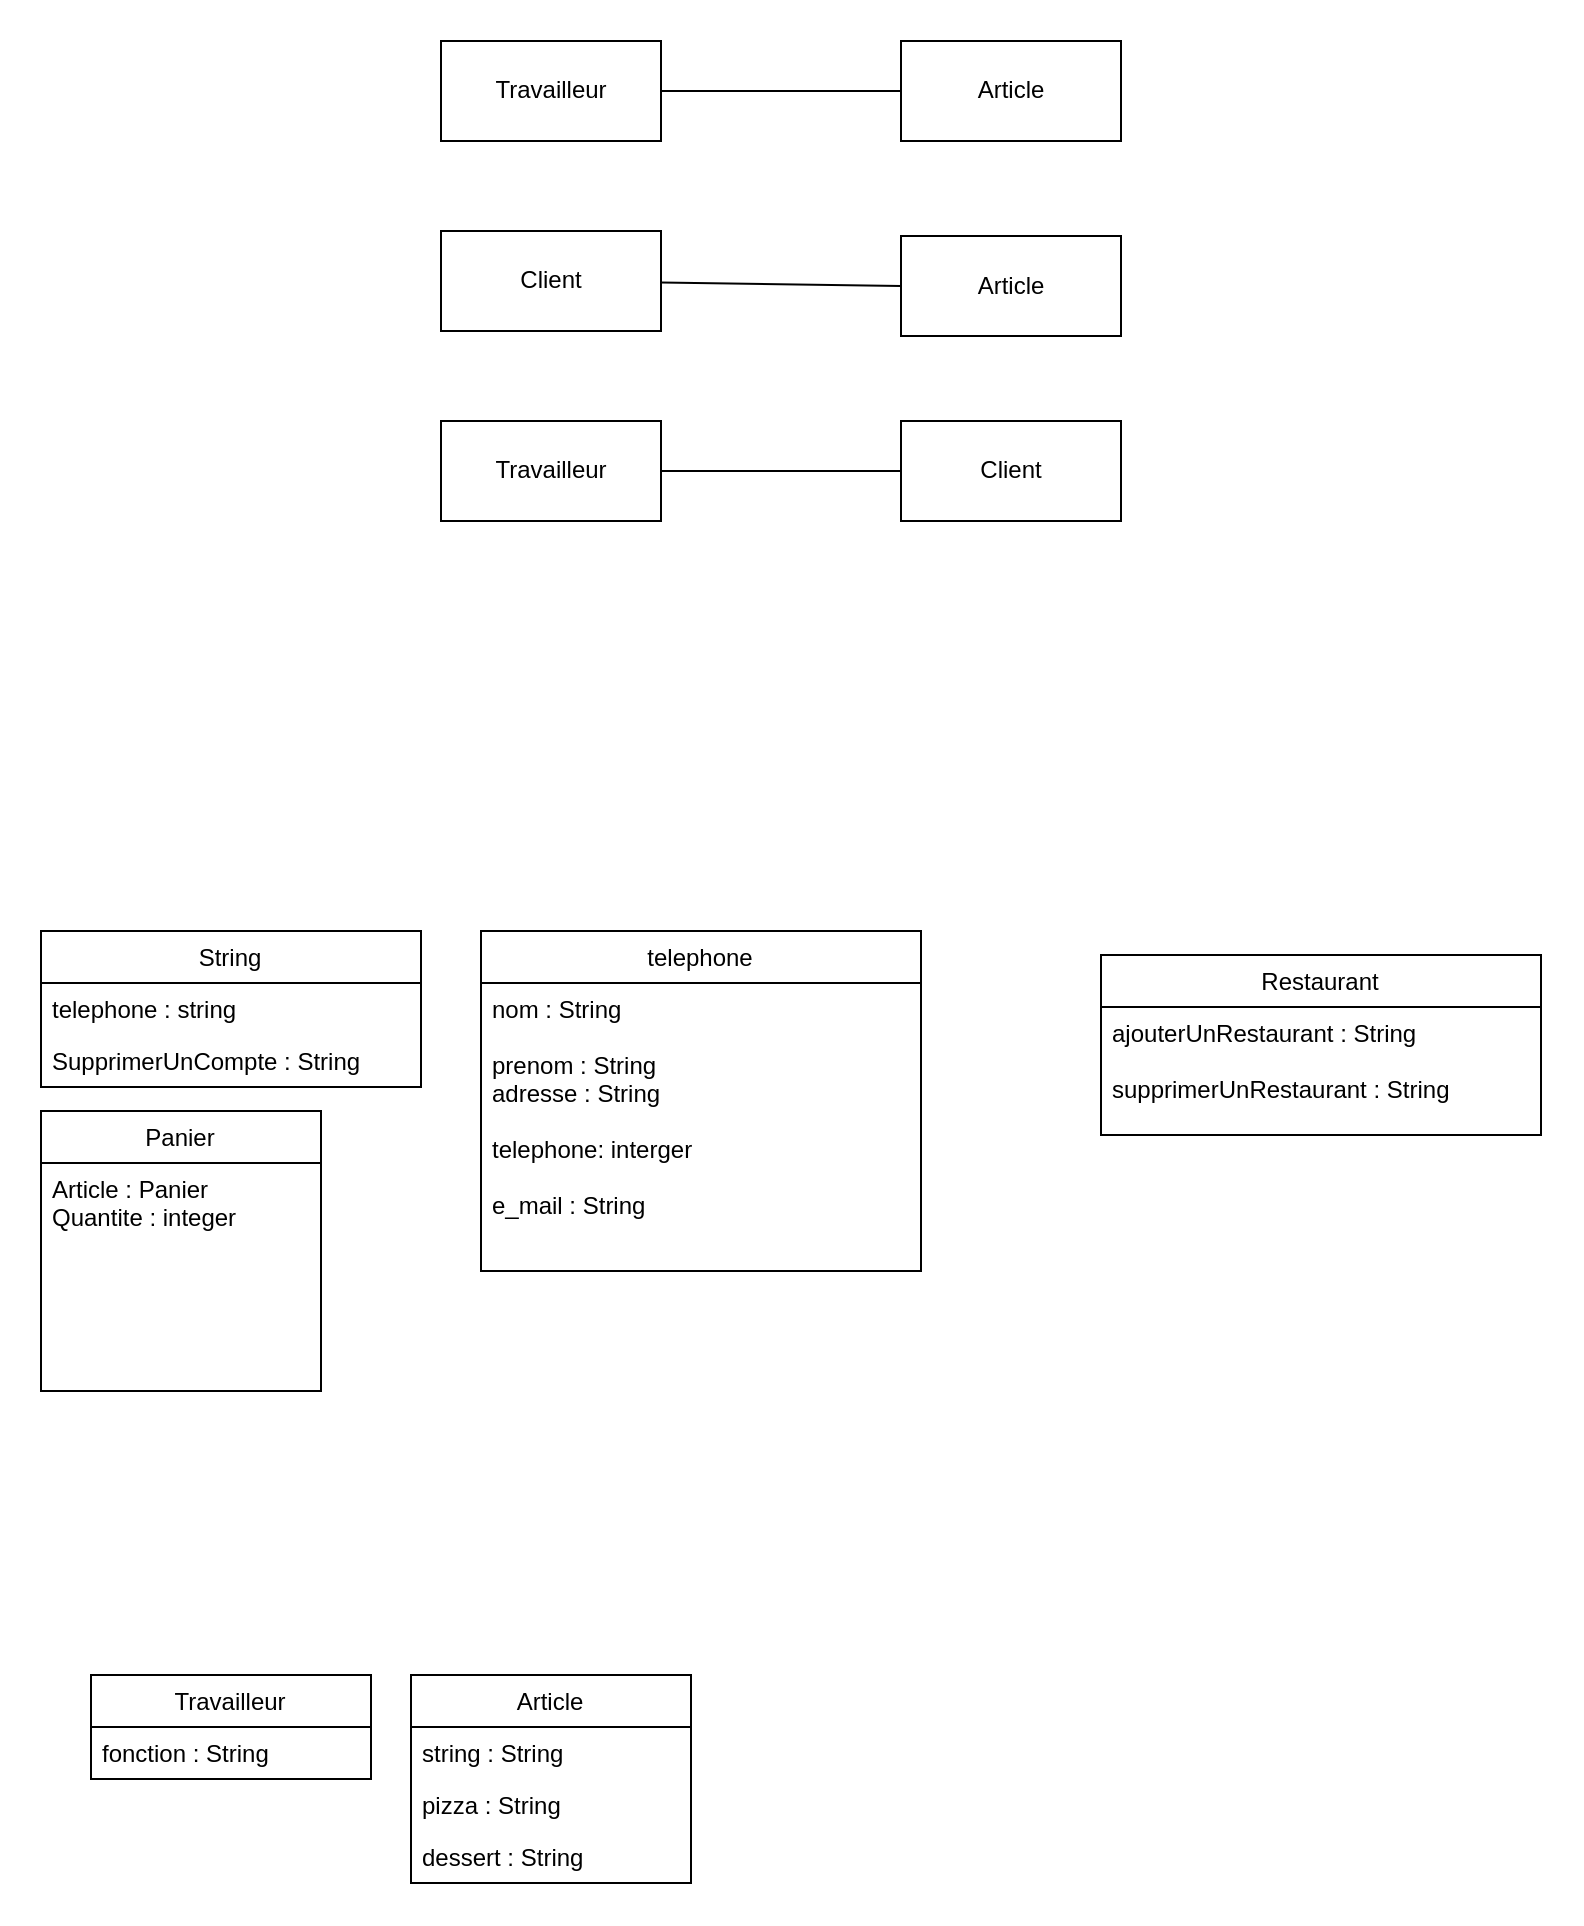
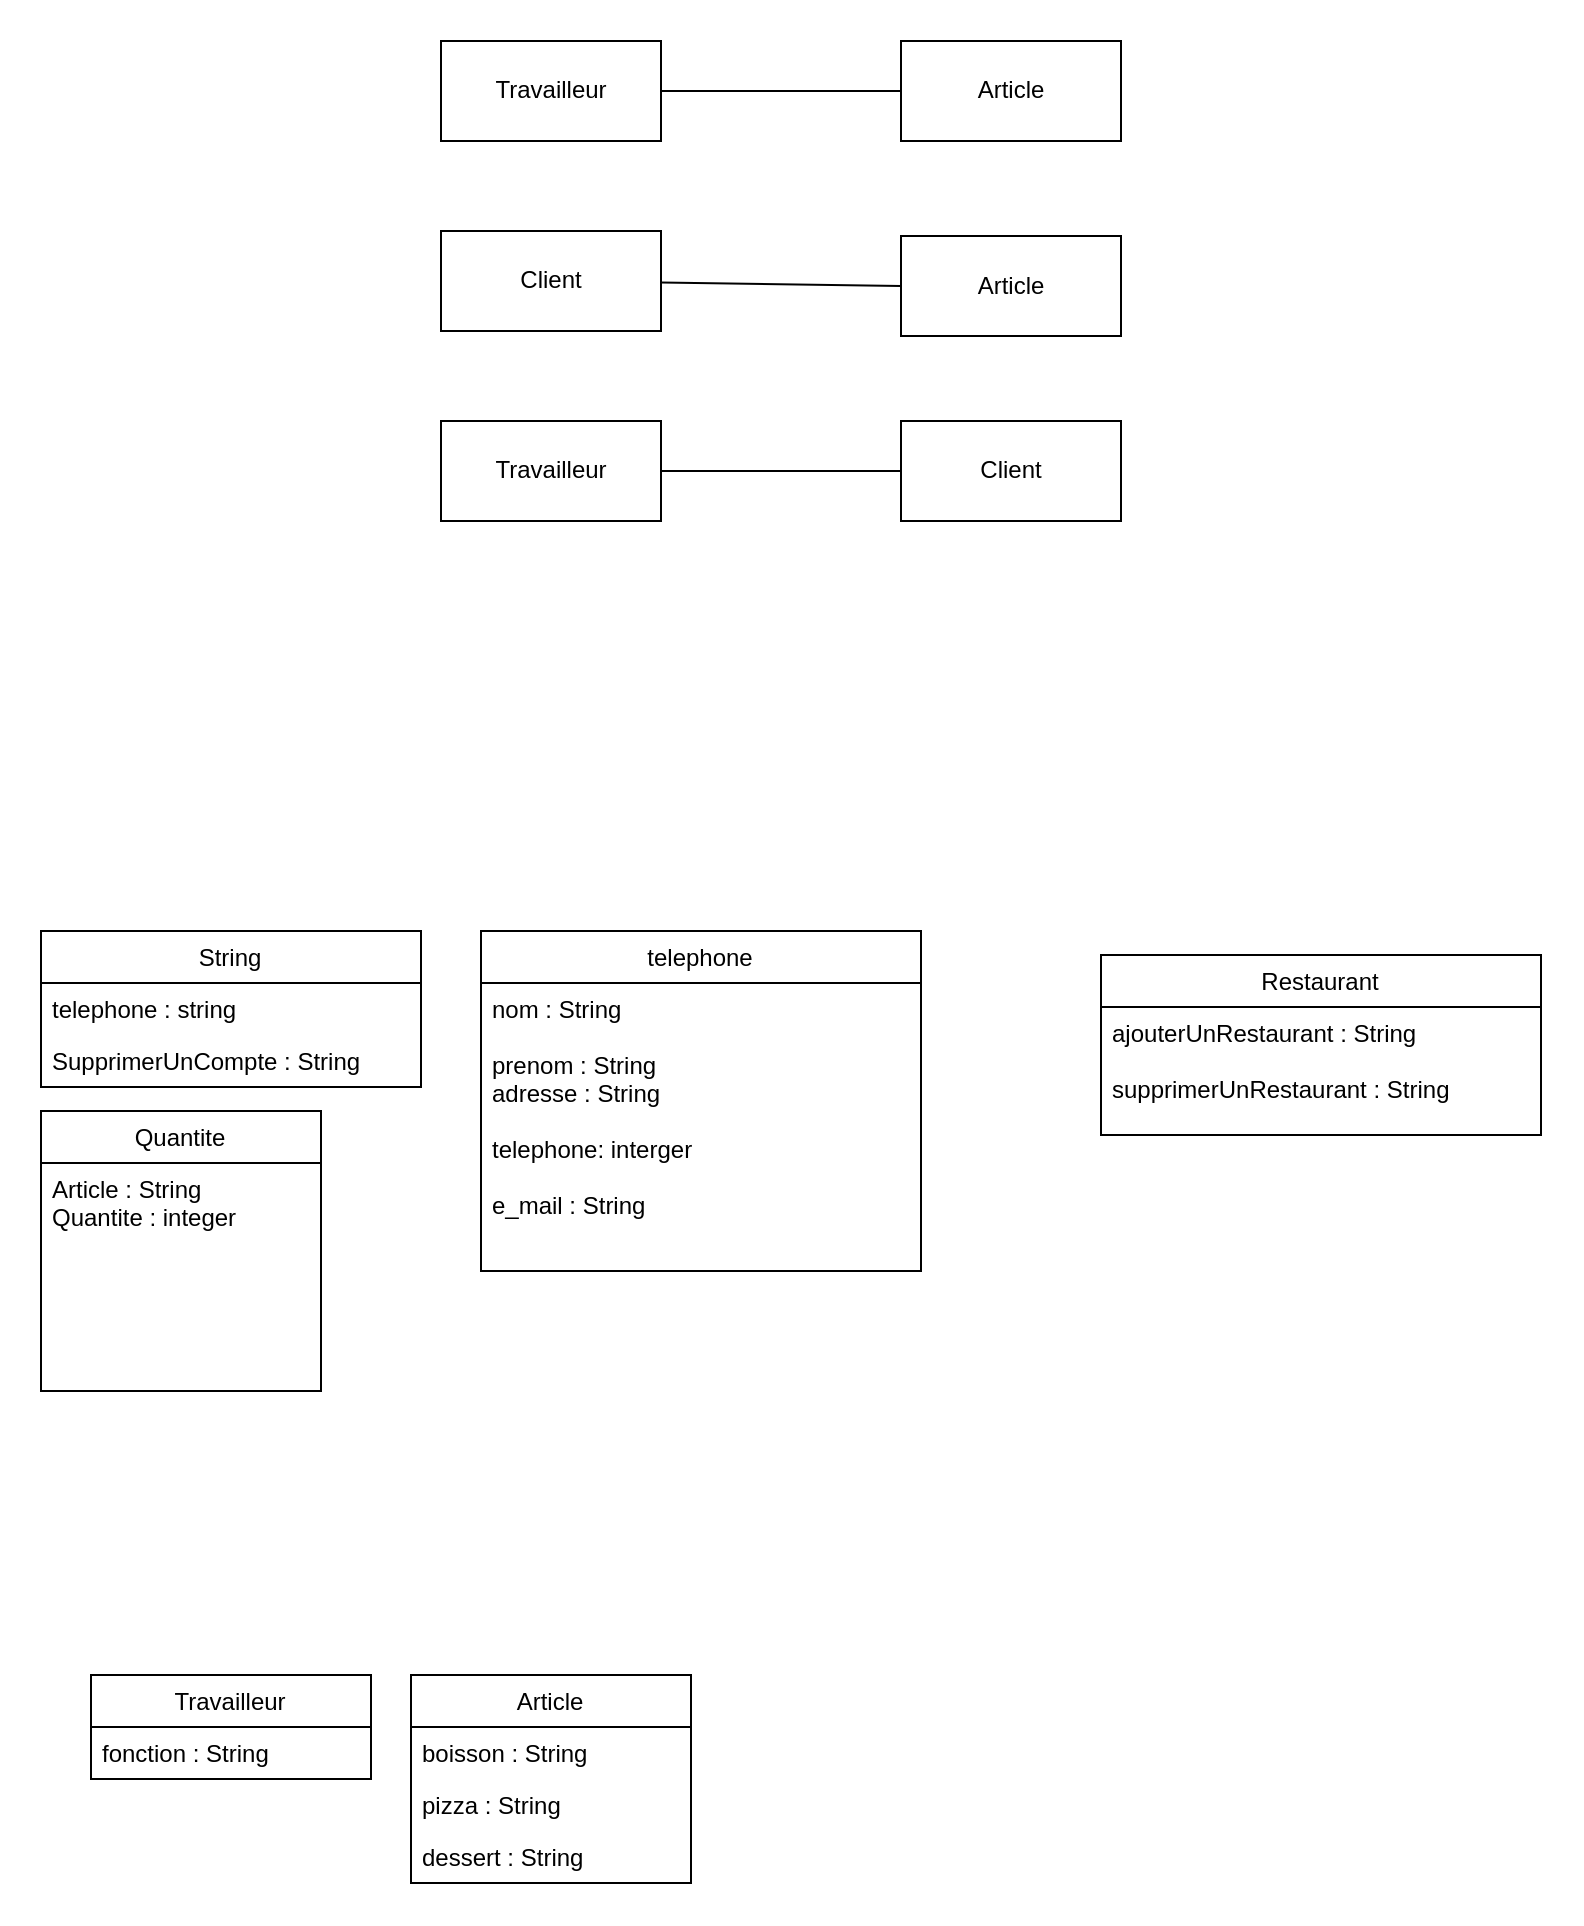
  <mxCell id="0" />
  <mxCell id="1" parent="0" />
  <mxCell id="2" value="" style="rounded=0;orthogonalLoop=1;jettySize=auto;html=1;endArrow=none;endFill=0;entryX=0;entryY=0.5;entryDx=0;entryDy=0;" parent="1" source="3" target="16" edge="1"><mxGeometry relative="1" as="geometry"><mxPoint x="410" y="45" as="targetPoint" /></mxGeometry></mxCell>
  <mxCell id="3" value="Travailleur" style="html=1;" parent="1" vertex="1"><mxGeometry x="220" y="20" width="110" height="50" as="geometry" /></mxCell>
  <mxCell id="4" value="Article" style="html=1;" parent="1" vertex="1"><mxGeometry x="450" y="117.5" width="110" height="50" as="geometry" /></mxCell>
  <mxCell id="5" value="" style="edgeStyle=none;rounded=0;orthogonalLoop=1;jettySize=auto;html=1;endArrow=none;endFill=0;entryX=0;entryY=0.5;entryDx=0;entryDy=0;" parent="1" source="6" target="4" edge="1"><mxGeometry relative="1" as="geometry"><mxPoint x="410" y="140" as="targetPoint" /></mxGeometry></mxCell>
  <mxCell id="6" value="Client" style="html=1;" parent="1" vertex="1"><mxGeometry x="220" y="115" width="110" height="50" as="geometry" /></mxCell>
  <mxCell id="7" value="Travailleur" style="swimlane;fontStyle=0;childLayout=stackLayout;horizontal=1;startSize=26;fillColor=none;horizontalStack=0;resizeParent=1;resizeParentMax=0;resizeLast=0;collapsible=1;marginBottom=0;" parent="1" vertex="1"><mxGeometry x="45" y="837" width="140" height="52" as="geometry"><mxRectangle x="20" y="310" width="90" height="26" as="alternateBounds" /></mxGeometry></mxCell>
  <mxCell id="8" value="fonction : String" style="text;strokeColor=none;fillColor=none;align=left;verticalAlign=top;spacingLeft=4;spacingRight=4;overflow=hidden;rotatable=0;points=[[0,0.5],[1,0.5]];portConstraint=eastwest;" parent="7" vertex="1"><mxGeometry y="26" width="140" height="26" as="geometry" /></mxCell>
  <mxCell id="9" value="Article" style="swimlane;fontStyle=0;childLayout=stackLayout;horizontal=1;startSize=26;fillColor=none;horizontalStack=0;resizeParent=1;resizeParentMax=0;resizeLast=0;collapsible=1;marginBottom=0;" parent="1" vertex="1"><mxGeometry x="205" y="837" width="140" height="104" as="geometry" /></mxCell>
- <mxCell id="10" value="string : String" style="text;strokeColor=none;fillColor=none;align=left;verticalAlign=top;spacingLeft=4;spacingRight=4;overflow=hidden;rotatable=0;points=[[0,0.5],[1,0.5]];portConstraint=eastwest;" parent="9" vertex="1"><mxGeometry y="26" width="140" height="26" as="geometry" /></mxCell>
+ <mxCell id="10" value="boisson : String" style="text;strokeColor=none;fillColor=none;align=left;verticalAlign=top;spacingLeft=4;spacingRight=4;overflow=hidden;rotatable=0;points=[[0,0.5],[1,0.5]];portConstraint=eastwest;" parent="9" vertex="1"><mxGeometry y="26" width="140" height="26" as="geometry" /></mxCell>
  <mxCell id="11" value="pizza : String" style="text;strokeColor=none;fillColor=none;align=left;verticalAlign=top;spacingLeft=4;spacingRight=4;overflow=hidden;rotatable=0;points=[[0,0.5],[1,0.5]];portConstraint=eastwest;" parent="9" vertex="1"><mxGeometry y="52" width="140" height="26" as="geometry" /></mxCell>
  <mxCell id="12" value="dessert : String" style="text;strokeColor=none;fillColor=none;align=left;verticalAlign=top;spacingLeft=4;spacingRight=4;overflow=hidden;rotatable=0;points=[[0,0.5],[1,0.5]];portConstraint=eastwest;" parent="9" vertex="1"><mxGeometry y="78" width="140" height="26" as="geometry" /></mxCell>
  <mxCell id="13" value="" style="edgeStyle=none;rounded=0;orthogonalLoop=1;jettySize=auto;html=1;endArrow=none;endFill=0;entryX=0;entryY=0.5;entryDx=0;entryDy=0;" parent="1" source="14" target="15" edge="1"><mxGeometry relative="1" as="geometry"><mxPoint x="410" y="235" as="targetPoint" /></mxGeometry></mxCell>
  <mxCell id="14" value="Travailleur" style="html=1;" parent="1" vertex="1"><mxGeometry x="220" y="210" width="110" height="50" as="geometry" /></mxCell>
  <mxCell id="15" value="Client" style="html=1;" parent="1" vertex="1"><mxGeometry x="450" y="210" width="110" height="50" as="geometry" /></mxCell>
  <mxCell id="16" value="Article" style="html=1;" parent="1" vertex="1"><mxGeometry x="450" y="20" width="110" height="50" as="geometry" /></mxCell>
- <mxCell id="17" value="Panier" style="swimlane;fontStyle=0;childLayout=stackLayout;horizontal=1;startSize=26;fillColor=none;horizontalStack=0;resizeParent=1;resizeParentMax=0;resizeLast=0;collapsible=1;marginBottom=0;" parent="1" vertex="1"><mxGeometry x="20" y="555" width="140" height="140" as="geometry" /></mxCell>
- <mxCell id="18" value="Article : Panier&#10;Quantite : integer&#10;" style="text;strokeColor=none;fillColor=none;align=left;verticalAlign=top;spacingLeft=4;spacingRight=4;overflow=hidden;rotatable=0;points=[[0,0.5],[1,0.5]];portConstraint=eastwest;" parent="17" vertex="1"><mxGeometry y="26" width="140" height="114" as="geometry" /></mxCell>
+ <mxCell id="17" value="Quantite" style="swimlane;fontStyle=0;childLayout=stackLayout;horizontal=1;startSize=26;fillColor=none;horizontalStack=0;resizeParent=1;resizeParentMax=0;resizeLast=0;collapsible=1;marginBottom=0;" parent="1" vertex="1"><mxGeometry x="20" y="555" width="140" height="140" as="geometry" /></mxCell>
+ <mxCell id="18" value="Article : String&#10;Quantite : integer&#10;" style="text;strokeColor=none;fillColor=none;align=left;verticalAlign=top;spacingLeft=4;spacingRight=4;overflow=hidden;rotatable=0;points=[[0,0.5],[1,0.5]];portConstraint=eastwest;" parent="17" vertex="1"><mxGeometry y="26" width="140" height="114" as="geometry" /></mxCell>
  <mxCell id="19" value="String" style="swimlane;fontStyle=0;childLayout=stackLayout;horizontal=1;startSize=26;fillColor=none;horizontalStack=0;resizeParent=1;resizeParentMax=0;resizeLast=0;collapsible=1;marginBottom=0;" parent="1" vertex="1"><mxGeometry x="20" y="465" width="190" height="78" as="geometry" /></mxCell>
  <mxCell id="20" value="telephone : string" style="text;strokeColor=none;fillColor=none;align=left;verticalAlign=top;spacingLeft=4;spacingRight=4;overflow=hidden;rotatable=0;points=[[0,0.5],[1,0.5]];portConstraint=eastwest;" parent="19" vertex="1"><mxGeometry y="26" width="190" height="26" as="geometry" /></mxCell>
  <mxCell id="21" value="SupprimerUnCompte : String" style="text;strokeColor=none;fillColor=none;align=left;verticalAlign=top;spacingLeft=4;spacingRight=4;overflow=hidden;rotatable=0;points=[[0,0.5],[1,0.5]];portConstraint=eastwest;" parent="19" vertex="1"><mxGeometry y="52" width="190" height="26" as="geometry" /></mxCell>
  <mxCell id="22" value="telephone" style="swimlane;fontStyle=0;childLayout=stackLayout;horizontal=1;startSize=26;fillColor=none;horizontalStack=0;resizeParent=1;resizeParentMax=0;resizeLast=0;collapsible=1;marginBottom=0;" parent="1" vertex="1"><mxGeometry x="240" y="465" width="220" height="170" as="geometry" /></mxCell>
  <mxCell id="23" value="nom : String&#10;&#10;prenom : String&#10;adresse : String&#10;&#10;telephone: interger&#10;&#10;e_mail : String&#10;" style="text;strokeColor=none;fillColor=none;align=left;verticalAlign=top;spacingLeft=4;spacingRight=4;overflow=hidden;rotatable=0;points=[[0,0.5],[1,0.5]];portConstraint=eastwest;" parent="22" vertex="1"><mxGeometry y="26" width="220" height="144" as="geometry" /></mxCell>
  <mxCell id="24" value="Restaurant" style="swimlane;fontStyle=0;childLayout=stackLayout;horizontal=1;startSize=26;fillColor=none;horizontalStack=0;resizeParent=1;resizeParentMax=0;resizeLast=0;collapsible=1;marginBottom=0;" vertex="1" parent="1"><mxGeometry x="550" y="477" width="220" height="90" as="geometry" /></mxCell>
  <mxCell id="25" value="ajouterUnRestaurant : String&#10;&#10;supprimerUnRestaurant : String&#10;" style="text;strokeColor=none;fillColor=none;align=left;verticalAlign=top;spacingLeft=4;spacingRight=4;overflow=hidden;rotatable=0;points=[[0,0.5],[1,0.5]];portConstraint=eastwest;" vertex="1" parent="24"><mxGeometry y="26" width="220" height="64" as="geometry" /></mxCell>
